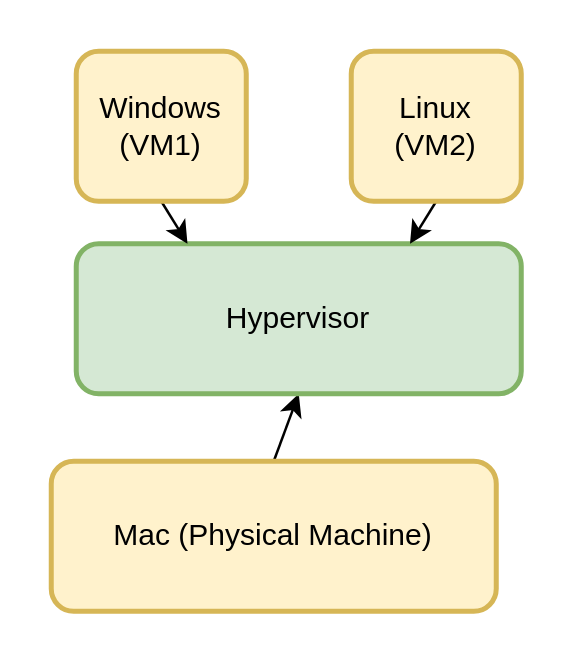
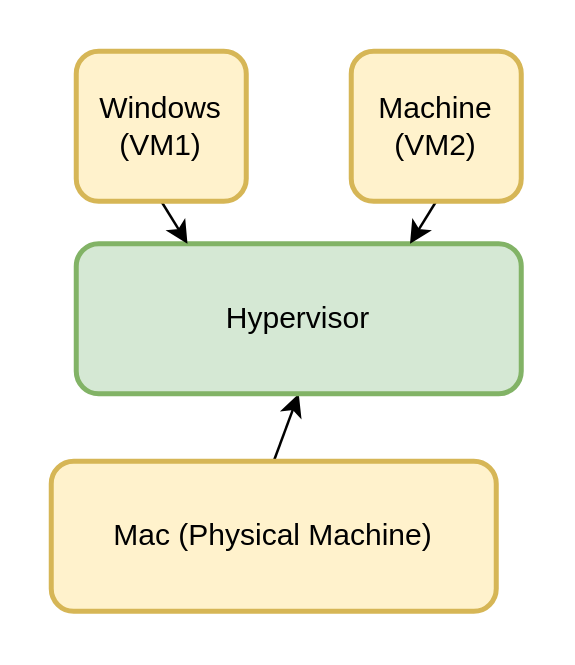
  <mxCell id="0" />
  <mxCell id="1" parent="0" />
  <mxCell id="2" style="edgeStyle=none;html=1;exitX=0.5;exitY=0;exitDx=0;exitDy=0;entryX=0.5;entryY=1;entryDx=0;entryDy=0;" edge="1" parent="1" source="3" target="4"><mxGeometry relative="1" as="geometry" /></mxCell>
  <mxCell id="3" value="Mac (Physical Machine)" style="rounded=1;whiteSpace=wrap;html=1;strokeWidth=2;fillColor=#fff2cc;strokeColor=#d6b656;" vertex="1" parent="1"><mxGeometry x="20" y="184" width="178" height="60" as="geometry" /></mxCell>
  <mxCell id="4" value="Hypervisor" style="rounded=1;whiteSpace=wrap;html=1;strokeWidth=2;fillColor=#d5e8d4;strokeColor=#82b366;" vertex="1" parent="1"><mxGeometry x="30" y="97" width="178" height="60" as="geometry" /></mxCell>
  <mxCell id="5" style="edgeStyle=none;html=1;exitX=0.5;exitY=1;exitDx=0;exitDy=0;entryX=0.25;entryY=0;entryDx=0;entryDy=0;" edge="1" parent="1" source="6" target="4"><mxGeometry relative="1" as="geometry" /></mxCell>
  <mxCell id="6" value="Windows&lt;br&gt;(VM1)" style="rounded=1;whiteSpace=wrap;html=1;strokeWidth=2;fillColor=#fff2cc;strokeColor=#d6b656;" vertex="1" parent="1"><mxGeometry x="30" y="20" width="68" height="60" as="geometry" /></mxCell>
  <mxCell id="7" style="edgeStyle=none;html=1;exitX=0.5;exitY=1;exitDx=0;exitDy=0;entryX=0.75;entryY=0;entryDx=0;entryDy=0;" edge="1" parent="1" source="8" target="4"><mxGeometry relative="1" as="geometry" /></mxCell>
- <mxCell id="8" value="Linux&lt;br&gt;(VM2)" style="rounded=1;whiteSpace=wrap;html=1;strokeWidth=2;fillColor=#fff2cc;strokeColor=#d6b656;" vertex="1" parent="1"><mxGeometry x="140" y="20" width="68" height="60" as="geometry" /></mxCell>
+ <mxCell id="8" value="Machine&lt;br&gt;(VM2)" style="rounded=1;whiteSpace=wrap;html=1;strokeWidth=2;fillColor=#fff2cc;strokeColor=#d6b656;" vertex="1" parent="1"><mxGeometry x="140" y="20" width="68" height="60" as="geometry" /></mxCell>
